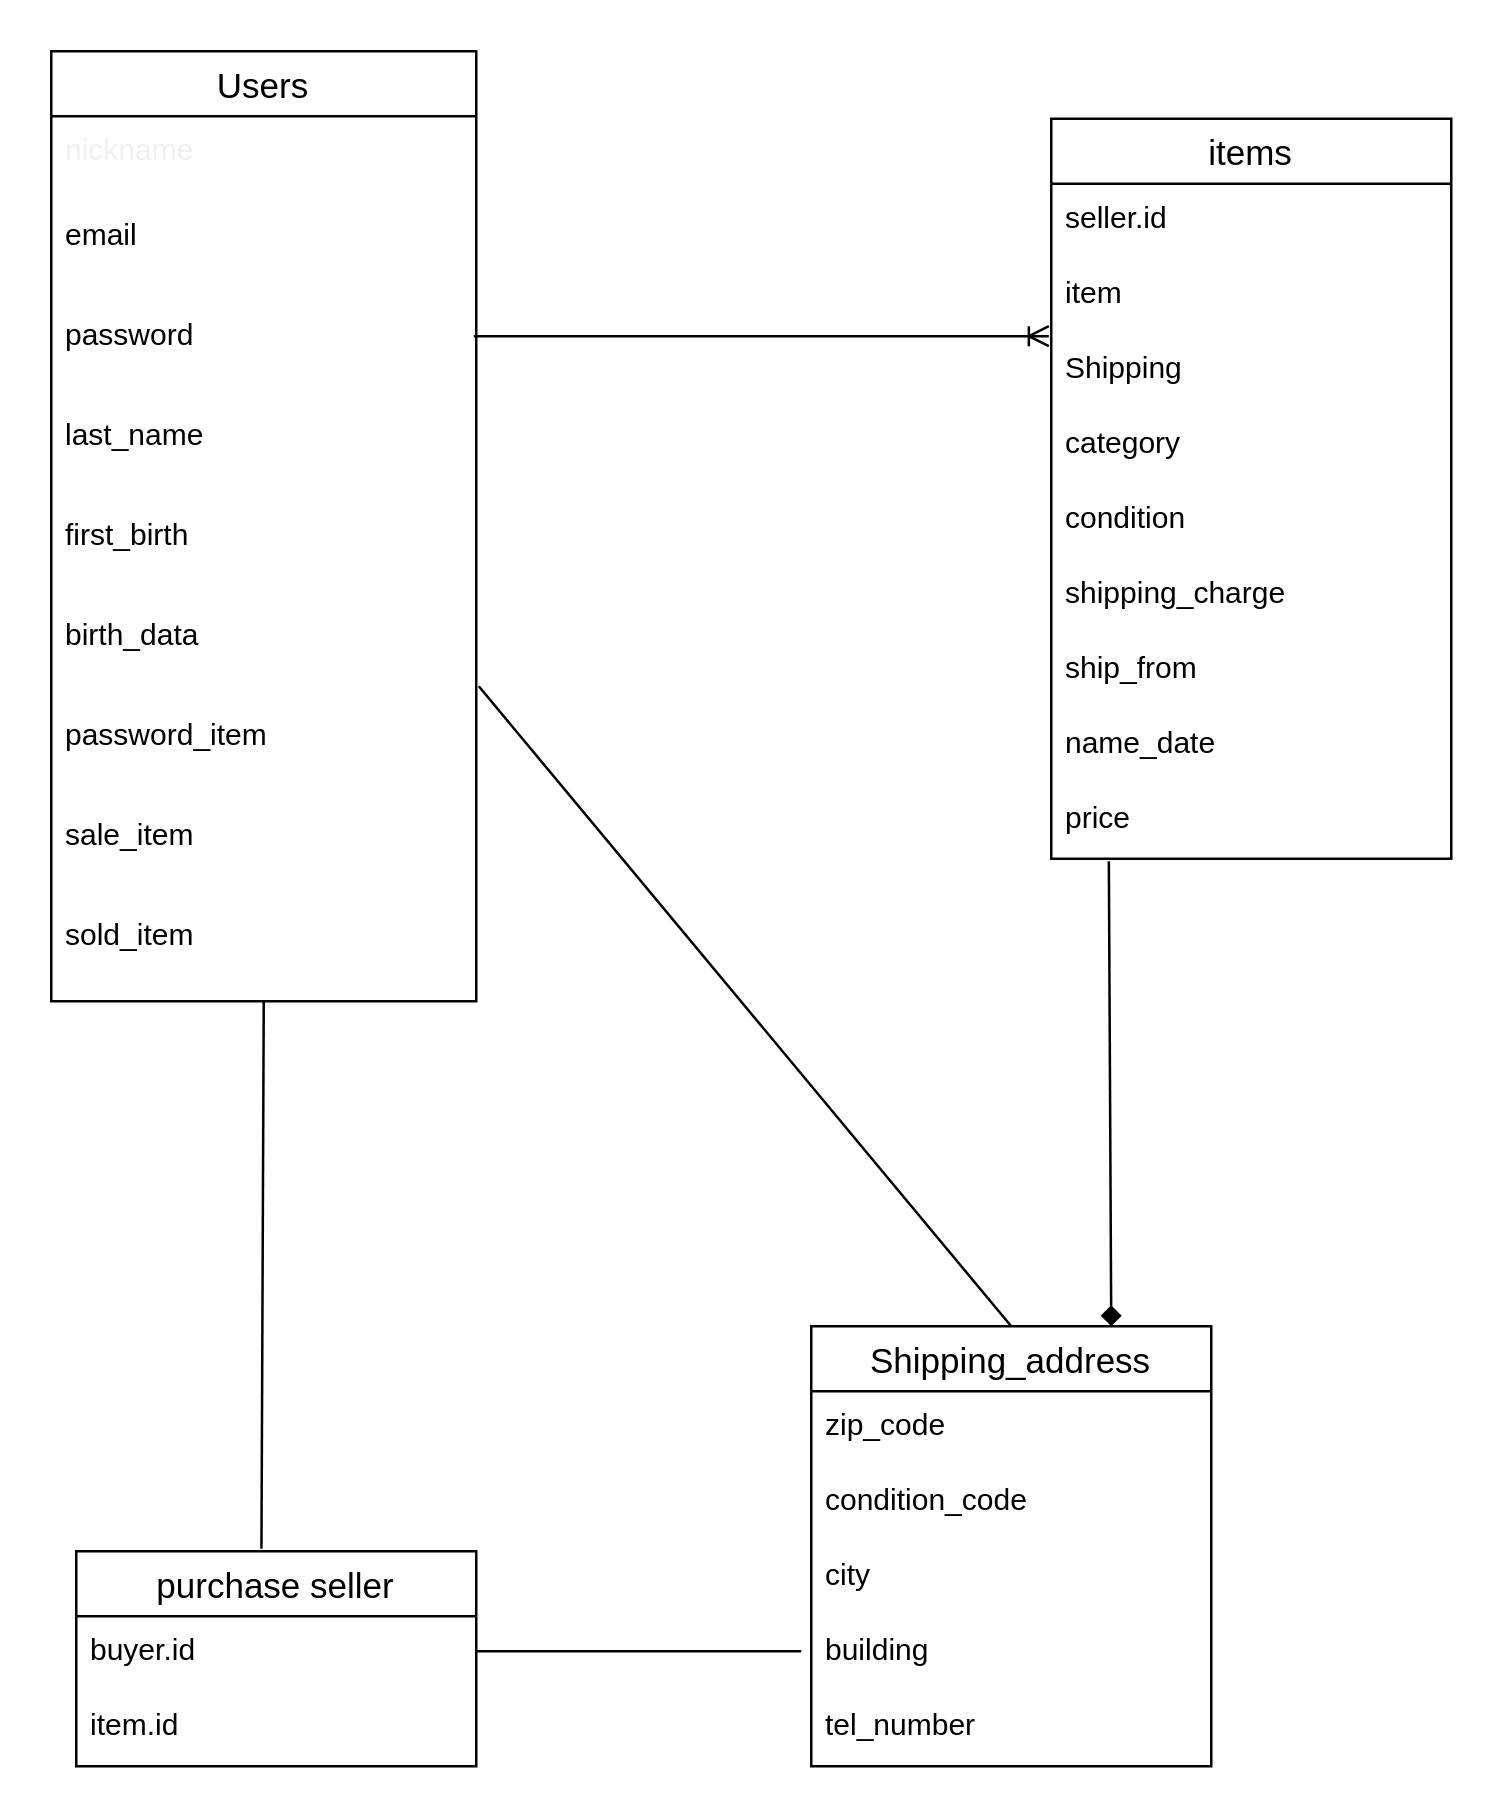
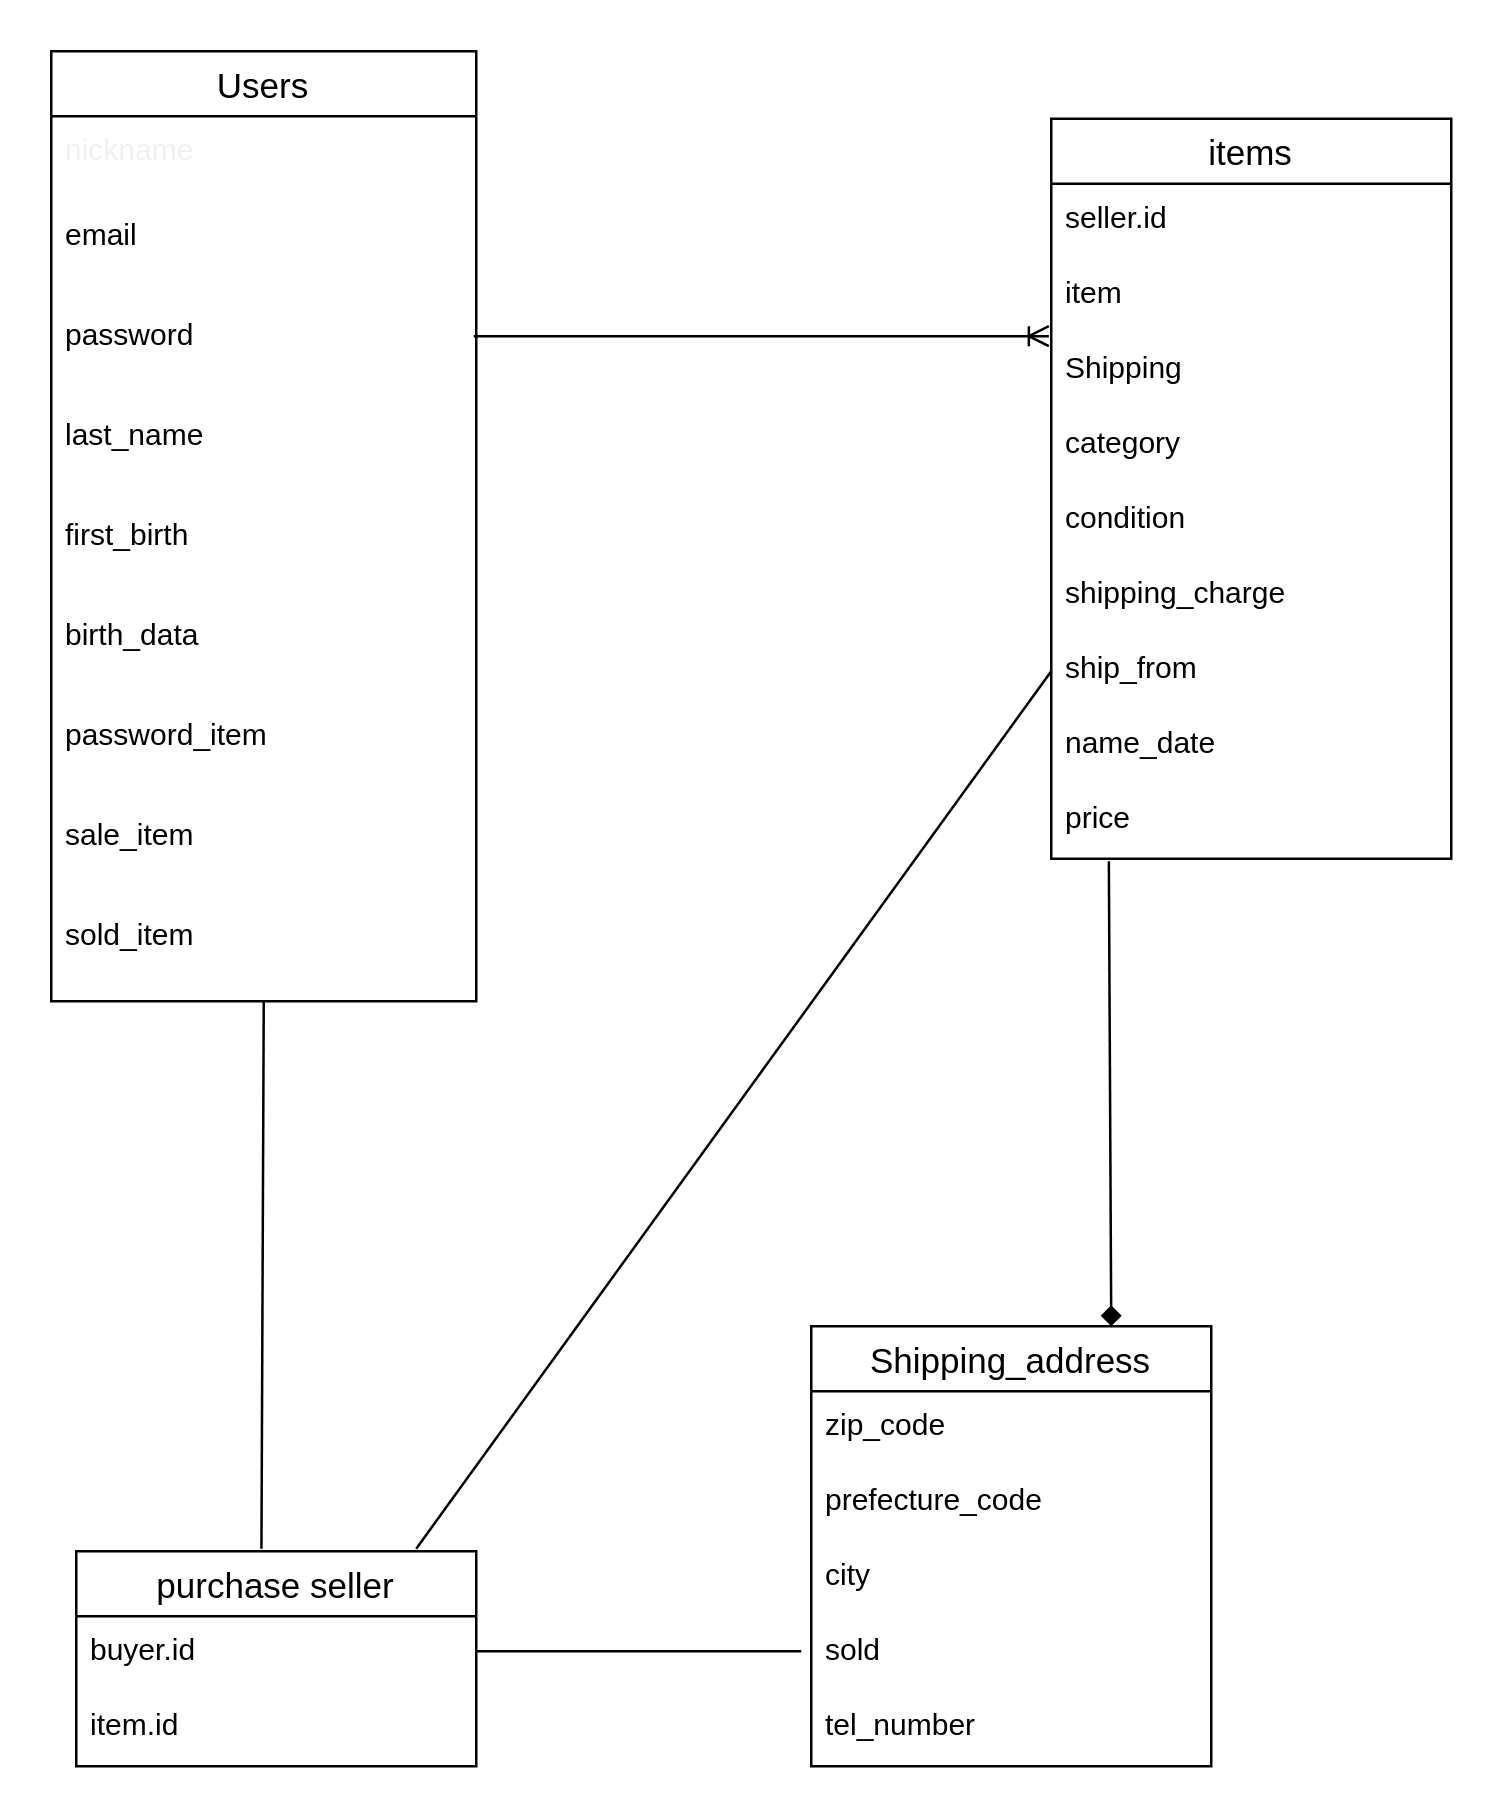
  <mxCell id="0" />
  <mxCell id="1" parent="0" />
  <mxCell id="2" value="Users" style="swimlane;fontStyle=0;childLayout=stackLayout;horizontal=1;startSize=26;horizontalStack=0;resizeParent=1;resizeParentMax=0;resizeLast=0;collapsible=1;marginBottom=0;align=center;fontSize=14;shadow=0;direction=east;" vertex="1" parent="1"><mxGeometry x="20" y="20" width="170" height="380" as="geometry"><mxRectangle x="30" y="270" width="70" height="26" as="alternateBounds" /></mxGeometry></mxCell>
  <mxCell id="3" value="nickname" style="text;strokeColor=none;fillColor=none;spacingLeft=4;spacingRight=4;overflow=hidden;rotatable=0;points=[[0,0.5],[1,0.5]];portConstraint=eastwest;fontSize=12;fontColor=#F0F0F0;" vertex="1" parent="2"><mxGeometry y="26" width="170" height="34" as="geometry" /></mxCell>
  <mxCell id="4" value="email" style="text;strokeColor=none;fillColor=none;spacingLeft=4;spacingRight=4;overflow=hidden;rotatable=0;points=[[0,0.5],[1,0.5]];portConstraint=eastwest;fontSize=12;" vertex="1" parent="2"><mxGeometry y="60" width="170" height="40" as="geometry" /></mxCell>
  <mxCell id="5" value="password" style="text;strokeColor=none;fillColor=none;spacingLeft=4;spacingRight=4;overflow=hidden;rotatable=0;points=[[0,0.5],[1,0.5]];portConstraint=eastwest;fontSize=12;" vertex="1" parent="2"><mxGeometry y="100" width="170" height="40" as="geometry" /></mxCell>
  <mxCell id="6" value="last_name" style="text;strokeColor=none;fillColor=none;spacingLeft=4;spacingRight=4;overflow=hidden;rotatable=0;points=[[0,0.5],[1,0.5]];portConstraint=eastwest;fontSize=12;" vertex="1" parent="2"><mxGeometry y="140" width="170" height="40" as="geometry" /></mxCell>
  <mxCell id="7" value="first_birth" style="text;strokeColor=none;fillColor=none;spacingLeft=4;spacingRight=4;overflow=hidden;rotatable=0;points=[[0,0.5],[1,0.5]];portConstraint=eastwest;fontSize=12;" vertex="1" parent="2"><mxGeometry y="180" width="170" height="40" as="geometry" /></mxCell>
  <mxCell id="8" value="birth_data" style="text;strokeColor=none;fillColor=none;spacingLeft=4;spacingRight=4;overflow=hidden;rotatable=0;points=[[0,0.5],[1,0.5]];portConstraint=eastwest;fontSize=12;" vertex="1" parent="2"><mxGeometry y="220" width="170" height="40" as="geometry" /></mxCell>
  <mxCell id="9" value="password_item" style="text;strokeColor=none;fillColor=none;spacingLeft=4;spacingRight=4;overflow=hidden;rotatable=0;points=[[0,0.5],[1,0.5]];portConstraint=eastwest;fontSize=12;" vertex="1" parent="2"><mxGeometry y="260" width="170" height="40" as="geometry" /></mxCell>
  <mxCell id="10" value="sale_item" style="text;strokeColor=none;fillColor=none;spacingLeft=4;spacingRight=4;overflow=hidden;rotatable=0;points=[[0,0.5],[1,0.5]];portConstraint=eastwest;fontSize=12;" vertex="1" parent="2"><mxGeometry y="300" width="170" height="40" as="geometry" /></mxCell>
  <mxCell id="11" value="sold_item" style="text;strokeColor=none;fillColor=none;spacingLeft=4;spacingRight=4;overflow=hidden;rotatable=0;points=[[0,0.5],[1,0.5]];portConstraint=eastwest;fontSize=12;" vertex="1" parent="2"><mxGeometry y="340" width="170" height="40" as="geometry" /></mxCell>
  <mxCell id="12" value="items" style="swimlane;fontStyle=0;childLayout=stackLayout;horizontal=1;startSize=26;horizontalStack=0;resizeParent=1;resizeParentMax=0;resizeLast=0;collapsible=1;marginBottom=0;align=center;fontSize=14;shadow=0;" vertex="1" parent="1"><mxGeometry x="420" y="47" width="160" height="296" as="geometry" /></mxCell>
  <mxCell id="13" value="seller.id" style="text;strokeColor=none;fillColor=none;spacingLeft=4;spacingRight=4;overflow=hidden;rotatable=0;points=[[0,0.5],[1,0.5]];portConstraint=eastwest;fontSize=12;" vertex="1" parent="12"><mxGeometry y="26" width="160" height="30" as="geometry" /></mxCell>
  <mxCell id="14" value="item" style="text;strokeColor=none;fillColor=none;spacingLeft=4;spacingRight=4;overflow=hidden;rotatable=0;points=[[0,0.5],[1,0.5]];portConstraint=eastwest;fontSize=12;" vertex="1" parent="12"><mxGeometry y="56" width="160" height="30" as="geometry" /></mxCell>
  <mxCell id="15" value="Shipping" style="text;strokeColor=none;fillColor=none;spacingLeft=4;spacingRight=4;overflow=hidden;rotatable=0;points=[[0,0.5],[1,0.5]];portConstraint=eastwest;fontSize=12;" vertex="1" parent="12"><mxGeometry y="86" width="160" height="30" as="geometry" /></mxCell>
  <mxCell id="16" value="category" style="text;strokeColor=none;fillColor=none;spacingLeft=4;spacingRight=4;overflow=hidden;rotatable=0;points=[[0,0.5],[1,0.5]];portConstraint=eastwest;fontSize=12;" vertex="1" parent="12"><mxGeometry y="116" width="160" height="30" as="geometry" /></mxCell>
  <mxCell id="17" value="condition" style="text;strokeColor=none;fillColor=none;spacingLeft=4;spacingRight=4;overflow=hidden;rotatable=0;points=[[0,0.5],[1,0.5]];portConstraint=eastwest;fontSize=12;" vertex="1" parent="12"><mxGeometry y="146" width="160" height="30" as="geometry" /></mxCell>
  <mxCell id="18" value="shipping_charge" style="text;strokeColor=none;fillColor=none;spacingLeft=4;spacingRight=4;overflow=hidden;rotatable=0;points=[[0,0.5],[1,0.5]];portConstraint=eastwest;fontSize=12;" vertex="1" parent="12"><mxGeometry y="176" width="160" height="30" as="geometry" /></mxCell>
  <mxCell id="19" value="ship_from" style="text;strokeColor=none;fillColor=none;spacingLeft=4;spacingRight=4;overflow=hidden;rotatable=0;points=[[0,0.5],[1,0.5]];portConstraint=eastwest;fontSize=12;" vertex="1" parent="12"><mxGeometry y="206" width="160" height="30" as="geometry" /></mxCell>
  <mxCell id="20" value="name_date" style="text;strokeColor=none;fillColor=none;spacingLeft=4;spacingRight=4;overflow=hidden;rotatable=0;points=[[0,0.5],[1,0.5]];portConstraint=eastwest;fontSize=12;" vertex="1" parent="12"><mxGeometry y="236" width="160" height="30" as="geometry" /></mxCell>
  <mxCell id="21" value="price" style="text;strokeColor=none;fillColor=none;spacingLeft=4;spacingRight=4;overflow=hidden;rotatable=0;points=[[0,0.5],[1,0.5]];portConstraint=eastwest;fontSize=12;" vertex="1" parent="12"><mxGeometry y="266" width="160" height="30" as="geometry" /></mxCell>
  <mxCell id="22" value="purchase seller" style="swimlane;fontStyle=0;childLayout=stackLayout;horizontal=1;startSize=26;horizontalStack=0;resizeParent=1;resizeParentMax=0;resizeLast=0;collapsible=1;marginBottom=0;align=center;fontSize=14;shadow=0;" vertex="1" parent="1"><mxGeometry x="30" y="620" width="160" height="86" as="geometry" /></mxCell>
  <mxCell id="23" value="buyer.id" style="text;strokeColor=none;fillColor=none;spacingLeft=4;spacingRight=4;overflow=hidden;rotatable=0;points=[[0,0.5],[1,0.5]];portConstraint=eastwest;fontSize=12;" vertex="1" parent="22"><mxGeometry y="26" width="160" height="30" as="geometry" /></mxCell>
  <mxCell id="24" value="item.id" style="text;strokeColor=none;fillColor=none;spacingLeft=4;spacingRight=4;overflow=hidden;rotatable=0;points=[[0,0.5],[1,0.5]];portConstraint=eastwest;fontSize=12;" vertex="1" parent="22"><mxGeometry y="56" width="160" height="30" as="geometry" /></mxCell>
  <mxCell id="25" value="Shipping_address" style="swimlane;fontStyle=0;childLayout=stackLayout;horizontal=1;startSize=26;horizontalStack=0;resizeParent=1;resizeParentMax=0;resizeLast=0;collapsible=1;marginBottom=0;align=center;fontSize=14;shadow=0;" vertex="1" parent="1"><mxGeometry x="324" y="530" width="160" height="176" as="geometry" /></mxCell>
  <mxCell id="26" value="zip_code" style="text;strokeColor=none;fillColor=none;spacingLeft=4;spacingRight=4;overflow=hidden;rotatable=0;points=[[0,0.5],[1,0.5]];portConstraint=eastwest;fontSize=12;" vertex="1" parent="25"><mxGeometry y="26" width="160" height="30" as="geometry" /></mxCell>
- <mxCell id="27" value="condition_code" style="text;strokeColor=none;fillColor=none;spacingLeft=4;spacingRight=4;overflow=hidden;rotatable=0;points=[[0,0.5],[1,0.5]];portConstraint=eastwest;fontSize=12;" vertex="1" parent="25"><mxGeometry y="56" width="160" height="30" as="geometry" /></mxCell>
+ <mxCell id="27" value="prefecture_code" style="text;strokeColor=none;fillColor=none;spacingLeft=4;spacingRight=4;overflow=hidden;rotatable=0;points=[[0,0.5],[1,0.5]];portConstraint=eastwest;fontSize=12;" vertex="1" parent="25"><mxGeometry y="56" width="160" height="30" as="geometry" /></mxCell>
  <mxCell id="28" value="city" style="text;strokeColor=none;fillColor=none;spacingLeft=4;spacingRight=4;overflow=hidden;rotatable=0;points=[[0,0.5],[1,0.5]];portConstraint=eastwest;fontSize=12;" vertex="1" parent="25"><mxGeometry y="86" width="160" height="30" as="geometry" /></mxCell>
- <mxCell id="29" value="building" style="text;strokeColor=none;fillColor=none;spacingLeft=4;spacingRight=4;overflow=hidden;rotatable=0;points=[[0,0.5],[1,0.5]];portConstraint=eastwest;fontSize=12;" vertex="1" parent="25"><mxGeometry y="116" width="160" height="30" as="geometry" /></mxCell>
+ <mxCell id="29" value="sold" style="text;strokeColor=none;fillColor=none;spacingLeft=4;spacingRight=4;overflow=hidden;rotatable=0;points=[[0,0.5],[1,0.5]];portConstraint=eastwest;fontSize=12;" vertex="1" parent="25"><mxGeometry y="116" width="160" height="30" as="geometry" /></mxCell>
  <mxCell id="30" value="tel_number" style="text;strokeColor=none;fillColor=none;spacingLeft=4;spacingRight=4;overflow=hidden;rotatable=0;points=[[0,0.5],[1,0.5]];portConstraint=eastwest;fontSize=12;" vertex="1" parent="25"><mxGeometry y="146" width="160" height="30" as="geometry" /></mxCell>
  <mxCell id="31" value="" style="edgeStyle=entityRelationEdgeStyle;fontSize=12;html=1;endArrow=ERoneToMany;entryX=-0.006;entryY=0.033;entryDx=0;entryDy=0;entryPerimeter=0;" edge="1" parent="1" target="15"><mxGeometry width="100" height="100" relative="1" as="geometry"><mxPoint x="189" y="134" as="sourcePoint" /><mxPoint x="360" y="260" as="targetPoint" /></mxGeometry></mxCell>
  <mxCell id="32" value="" style="endArrow=none;html=1;rounded=0;fontColor=#F0F0F0;exitX=0.463;exitY=-0.012;exitDx=0;exitDy=0;exitPerimeter=0;" edge="1" parent="1" source="22"><mxGeometry relative="1" as="geometry"><mxPoint x="250" y="490" as="sourcePoint" /><mxPoint x="105" y="400" as="targetPoint" /></mxGeometry></mxCell>
  <mxCell id="33" value="" style="endArrow=none;html=1;rounded=0;fontColor=#F0F0F0;" edge="1" parent="1"><mxGeometry relative="1" as="geometry"><mxPoint x="190" y="660" as="sourcePoint" /><mxPoint x="320" y="660" as="targetPoint" /></mxGeometry></mxCell>
- <mxCell id="34" value="" style="endArrow=none;html=1;rounded=0;fontColor=#F0F0F0;entryX=0.5;entryY=0;entryDx=0;entryDy=0;exitX=1.006;exitY=0.85;exitDx=0;exitDy=0;exitPerimeter=0;" edge="1" parent="1" source="8" target="25"><mxGeometry relative="1" as="geometry"><mxPoint x="250" y="400" as="sourcePoint" /><mxPoint x="390" y="520" as="targetPoint" /></mxGeometry></mxCell>
+ <mxCell id="35" value="" style="endArrow=none;html=1;rounded=0;fontColor=#F0F0F0;entryX=0.85;entryY=-0.012;entryDx=0;entryDy=0;entryPerimeter=0;exitX=0;exitY=0.5;exitDx=0;exitDy=0;" edge="1" parent="1" source="19" target="22"><mxGeometry relative="1" as="geometry"><mxPoint x="250" y="400" as="sourcePoint" /><mxPoint x="410" y="400" as="targetPoint" /></mxGeometry></mxCell>
  <mxCell id="36" value="" style="endArrow=diamond;html=1;rounded=0;fontColor=#F0F0F0;entryX=0.75;entryY=0;entryDx=0;entryDy=0;exitX=0.144;exitY=1.033;exitDx=0;exitDy=0;exitPerimeter=0;" edge="1" parent="1" source="21" target="25"><mxGeometry relative="1" as="geometry"><mxPoint x="250" y="400" as="sourcePoint" /><mxPoint x="410" y="400" as="targetPoint" /></mxGeometry></mxCell>
